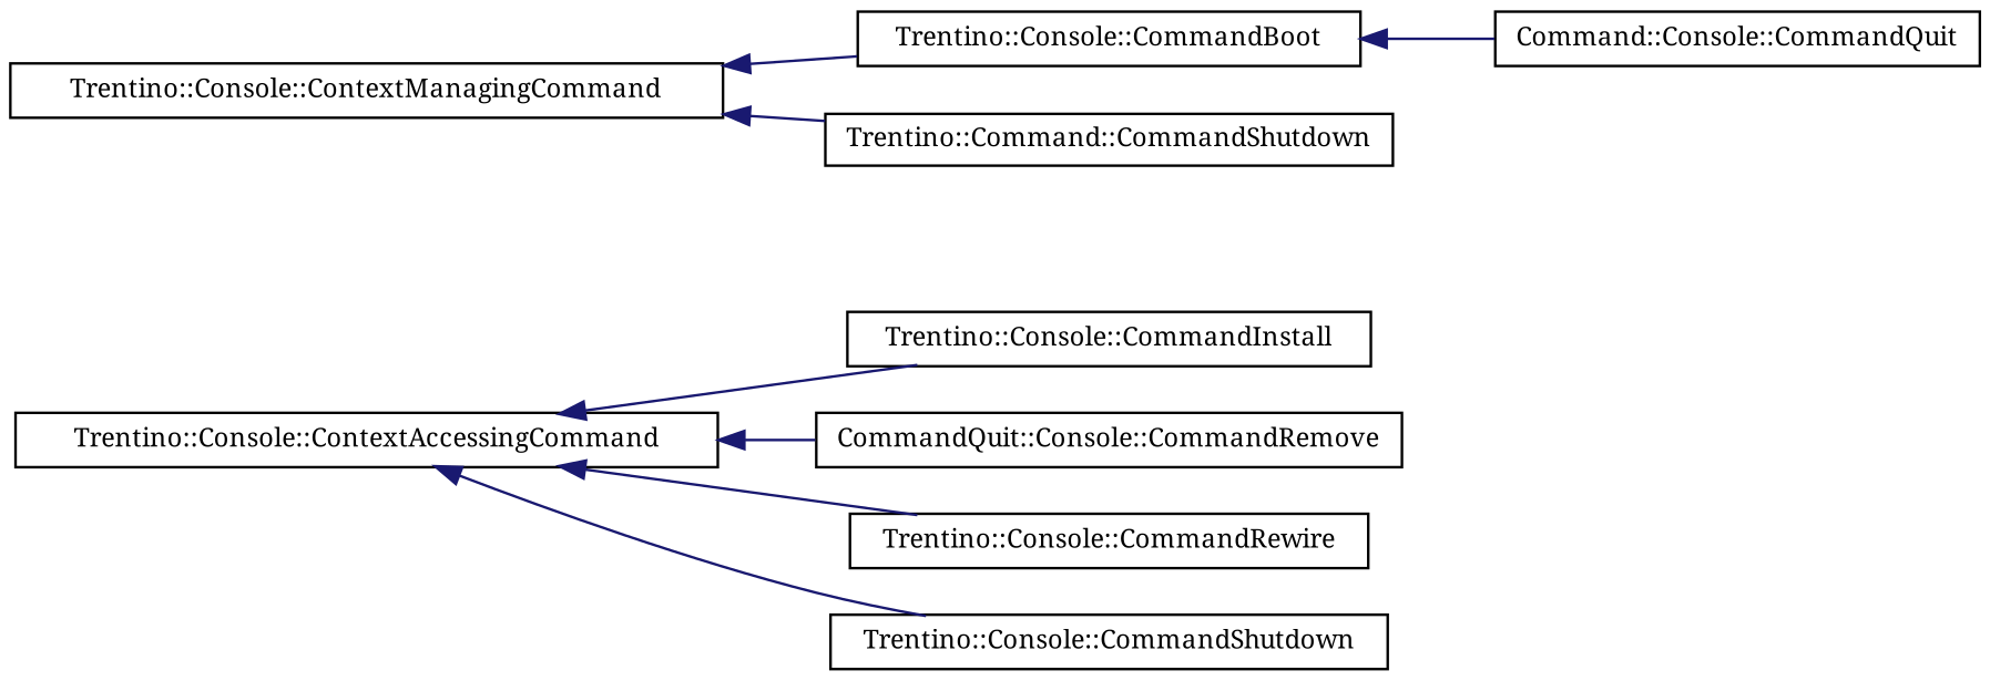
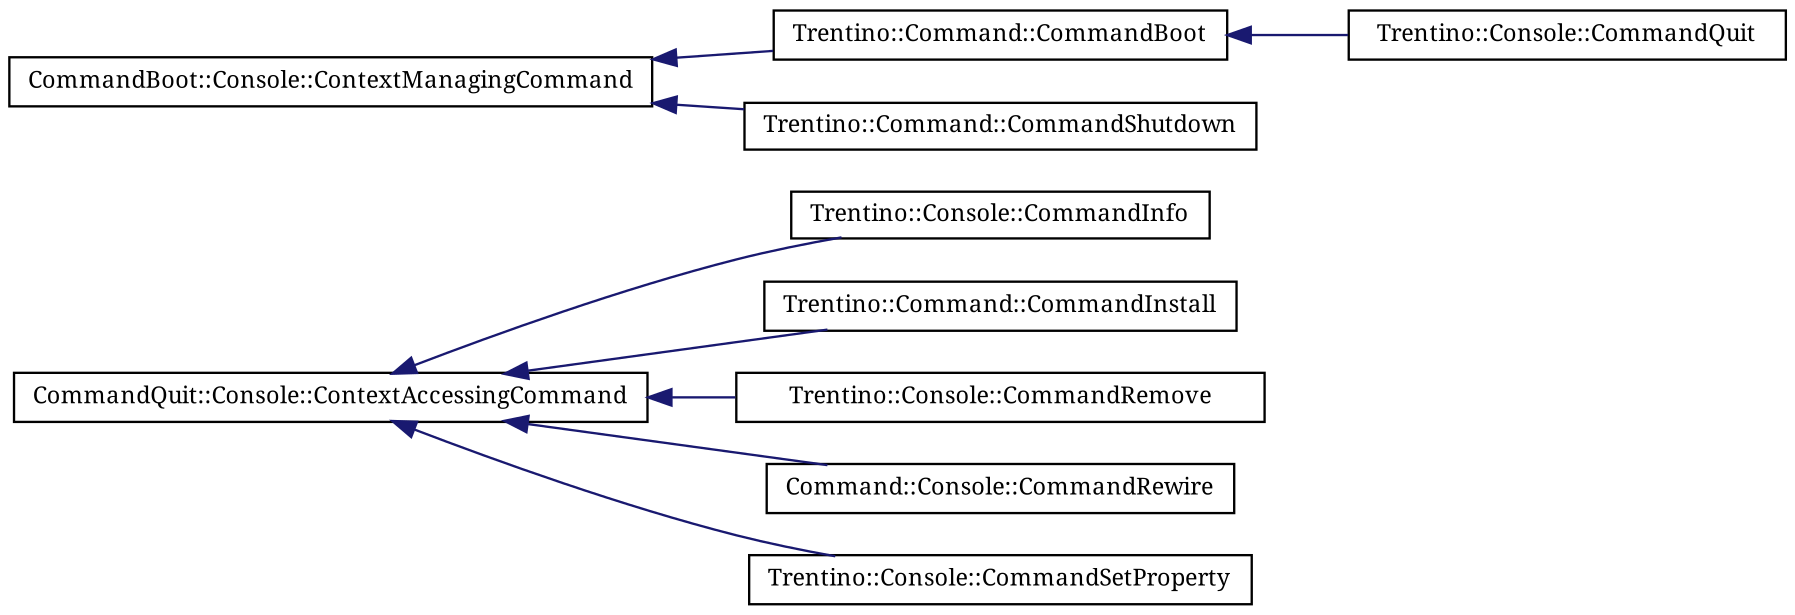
  digraph {
    fontname="Noto Serif"
    rankdir=LR
    node [color=black fillcolor=white fontname="Noto Serif" fontsize=10 shape=record style=filled]
    edge [color=midnightblue dir=back fontname="Noto Serif" fontsize=10 labelfontname=Helvetica labelfontsize=10 style=solid]
-   n1 [height=0.2 label="Trentino::Console::ContextAccessingCommand" width=0.4]
-   n3 [height=0.2 label="Trentino::Console::CommandInstall" width=0.4]
-   n4 [height=0.2 label="CommandQuit::Console::CommandRemove" width=0.4]
-   n5 [height=0.2 label="Trentino::Console::CommandRewire" width=0.4]
-   n6 [height=0.2 label="Trentino::Console::CommandShutdown" width=0.4]
-   n7 [height=0.2 label="Trentino::Console::ContextManagingCommand" width=0.4]
-   n8 [height=0.2 label="Trentino::Console::CommandBoot" width=0.4]
+   n1 [height=0.2 label="CommandQuit::Console::ContextAccessingCommand" width=0.4]
+   n2 [height=0.2 label="Trentino::Console::CommandInfo" width=0.4]
+   n3 [height=0.2 label="Trentino::Command::CommandInstall" width=0.4]
+   n4 [height=0.2 label="Trentino::Console::CommandRemove" width=0.4]
+   n5 [height=0.2 label="Command::Console::CommandRewire" width=0.4]
+   n6 [height=0.2 label="Trentino::Console::CommandSetProperty" width=0.4]
+   n7 [height=0.2 label="CommandBoot::Console::ContextManagingCommand" width=0.4]
+   n8 [height=0.2 label="Trentino::Command::CommandBoot" width=0.4]
    n9 [height=0.2 label="Trentino::Command::CommandShutdown" width=0.4]
-   n10 [height=0.2 label="Command::Console::CommandQuit" width=0.4]
+   n10 [height=0.2 label="Trentino::Console::CommandQuit" width=0.4]
+   n1 -> n2
    n1 -> n3
    n1 -> n4
    n1 -> n5
    n1 -> n6
    n7 -> n8
    n7 -> n9
    n8 -> n10
  }
